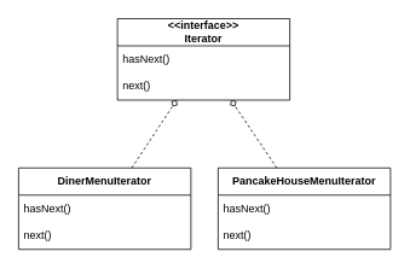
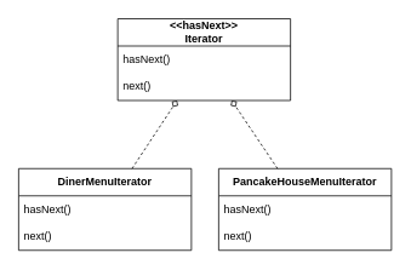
  <mxCell id="0" />
  <mxCell id="1" parent="0" />
- <mxCell id="2" value="&amp;lt;&amp;lt;interface&amp;gt;&amp;gt;&lt;br&gt;Iterator" style="swimlane;fontStyle=1;childLayout=stackLayout;horizontal=1;startSize=30;horizontalStack=0;resizeParent=1;resizeParentMax=0;resizeLast=0;collapsible=1;marginBottom=0;whiteSpace=wrap;html=1;" parent="1" vertex="1"><mxGeometry x="129" y="20" width="190" height="90" as="geometry" /></mxCell>
+ <mxCell id="2" value="&amp;lt;&amp;lt;hasNext&amp;gt;&amp;gt;&lt;br&gt;Iterator" style="swimlane;fontStyle=1;childLayout=stackLayout;horizontal=1;startSize=30;horizontalStack=0;resizeParent=1;resizeParentMax=0;resizeLast=0;collapsible=1;marginBottom=0;whiteSpace=wrap;html=1;" parent="1" vertex="1"><mxGeometry x="129" y="20" width="190" height="90" as="geometry" /></mxCell>
  <mxCell id="3" value="hasNext()" style="text;strokeColor=none;fillColor=none;align=left;verticalAlign=middle;spacingLeft=4;spacingRight=4;overflow=hidden;points=[[0,0.5],[1,0.5]];portConstraint=eastwest;rotatable=0;whiteSpace=wrap;html=1;" parent="2" vertex="1"><mxGeometry y="30" width="190" height="30" as="geometry" /></mxCell>
  <mxCell id="4" value="next()" style="text;strokeColor=none;fillColor=none;align=left;verticalAlign=middle;spacingLeft=4;spacingRight=4;overflow=hidden;points=[[0,0.5],[1,0.5]];portConstraint=eastwest;rotatable=0;whiteSpace=wrap;html=1;" parent="2" vertex="1"><mxGeometry y="60" width="190" height="30" as="geometry" /></mxCell>
  <mxCell id="5" value="DinerMenuIterator" style="swimlane;fontStyle=1;childLayout=stackLayout;horizontal=1;startSize=30;horizontalStack=0;resizeParent=1;resizeParentMax=0;resizeLast=0;collapsible=1;marginBottom=0;whiteSpace=wrap;html=1;" vertex="1" parent="1"><mxGeometry x="20" y="185" width="190" height="90" as="geometry" /></mxCell>
  <mxCell id="6" value="hasNext()" style="text;strokeColor=none;fillColor=none;align=left;verticalAlign=middle;spacingLeft=4;spacingRight=4;overflow=hidden;points=[[0,0.5],[1,0.5]];portConstraint=eastwest;rotatable=0;whiteSpace=wrap;html=1;" vertex="1" parent="5"><mxGeometry y="30" width="190" height="30" as="geometry" /></mxCell>
  <mxCell id="7" value="next()" style="text;strokeColor=none;fillColor=none;align=left;verticalAlign=middle;spacingLeft=4;spacingRight=4;overflow=hidden;points=[[0,0.5],[1,0.5]];portConstraint=eastwest;rotatable=0;whiteSpace=wrap;html=1;" vertex="1" parent="5"><mxGeometry y="60" width="190" height="30" as="geometry" /></mxCell>
  <mxCell id="8" value="PancakeHouseMenuIterator" style="swimlane;fontStyle=1;childLayout=stackLayout;horizontal=1;startSize=30;horizontalStack=0;resizeParent=1;resizeParentMax=0;resizeLast=0;collapsible=1;marginBottom=0;whiteSpace=wrap;html=1;" vertex="1" parent="1"><mxGeometry x="240" y="185" width="190" height="90" as="geometry" /></mxCell>
  <mxCell id="9" value="hasNext()" style="text;strokeColor=none;fillColor=none;align=left;verticalAlign=middle;spacingLeft=4;spacingRight=4;overflow=hidden;points=[[0,0.5],[1,0.5]];portConstraint=eastwest;rotatable=0;whiteSpace=wrap;html=1;" vertex="1" parent="8"><mxGeometry y="30" width="190" height="30" as="geometry" /></mxCell>
  <mxCell id="10" value="next()" style="text;strokeColor=none;fillColor=none;align=left;verticalAlign=middle;spacingLeft=4;spacingRight=4;overflow=hidden;points=[[0,0.5],[1,0.5]];portConstraint=eastwest;rotatable=0;whiteSpace=wrap;html=1;" vertex="1" parent="8"><mxGeometry y="60" width="190" height="30" as="geometry" /></mxCell>
  <mxCell id="11" value="" style="endArrow=diamond;html=1;rounded=0;dashed=1;endFill=0;" edge="1" parent="1" source="5" target="2"><mxGeometry width="50" height="50" relative="1" as="geometry"><mxPoint x="50" y="150" as="sourcePoint" /><mxPoint x="100" y="100" as="targetPoint" /></mxGeometry></mxCell>
  <mxCell id="12" value="" style="endArrow=diamond;html=1;rounded=0;dashed=1;endFill=0;" edge="1" parent="1" source="8" target="2"><mxGeometry width="50" height="50" relative="1" as="geometry"><mxPoint x="160.194" y="195" as="sourcePoint" /><mxPoint x="203.806" y="130" as="targetPoint" /></mxGeometry></mxCell>
